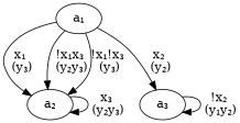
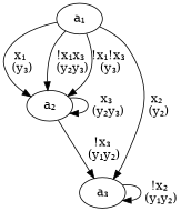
  digraph {
    n1 [label="a₁"]
    n2 [label="a₂"]
    n3 [label="a₃"]
    n1 -> n2 [label="x₁\n (y₃)"]
    n1 -> n2 [label="!x₁x₃\n (y₂y₃)"]
    n1 -> n2 [label="!x₁!x₃\n (y₃)"]
    n1 -> n3 [label="x₂\n (y₂)"]
    n2 -> n2 [label="x₃\n (y₂y₃)"]
+   n2 -> n3 [label="!x₃\n (y₁y₂)"]
    n3 -> n3 [label="!x₂\n (y₁y₂)"]
  }
